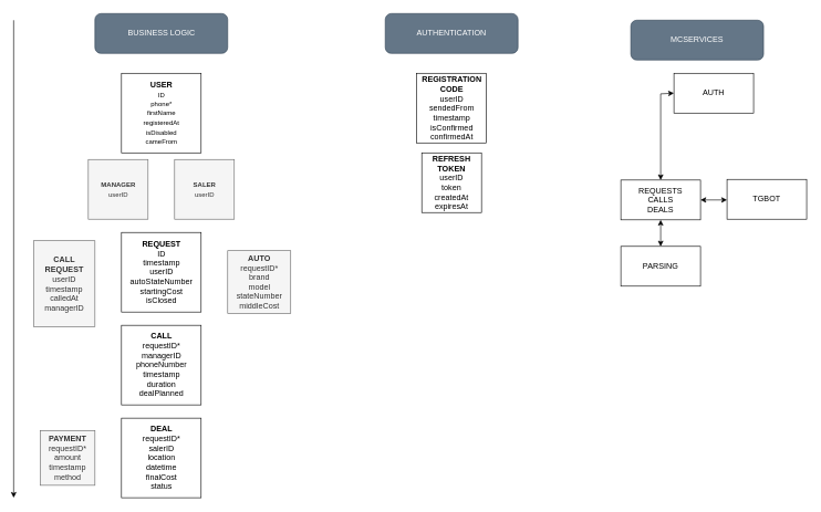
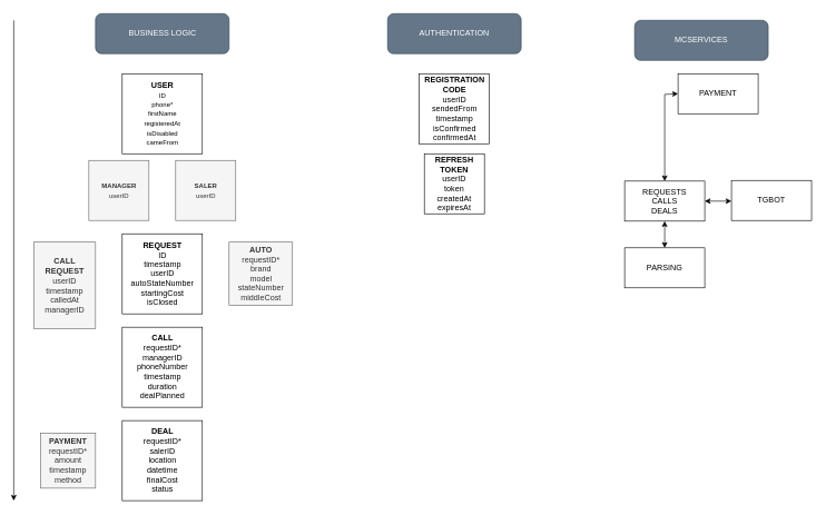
  <mxCell id="0" />
  <mxCell id="1" parent="0" />
  <mxCell id="2" value="&lt;b&gt;USER&lt;/b&gt;&lt;br&gt;&lt;font style=&quot;font-size: 10px;&quot;&gt;ID&lt;br&gt;phone*&lt;br&gt;firstName&lt;br&gt;registeredAt&lt;br&gt;isDisabled&lt;br&gt;cameFrom&lt;br&gt;&lt;/font&gt;" style="whiteSpace=wrap;html=1;aspect=fixed;" parent="1" vertex="1"><mxGeometry x="182.5" y="110" width="120" height="120" as="geometry" /></mxCell>
- <mxCell id="3" value="&lt;b&gt;AUTO&lt;/b&gt;&lt;br&gt;requestID*&lt;br&gt;brand&lt;br&gt;model&lt;br&gt;stateNumber&lt;br&gt;middleCost" style="whiteSpace=wrap;html=1;aspect=fixed;fillColor=#f5f5f5;fontColor=#333333;strokeColor=#666666;" parent="1" vertex="1"><mxGeometry x="342.5" y="377.5" width="95" height="95" as="geometry" /></mxCell>
+ <mxCell id="3" value="&lt;b&gt;AUTO&lt;/b&gt;&lt;br&gt;requestID*&lt;br&gt;brand&lt;br&gt;model&lt;br&gt;stateNumber&lt;br&gt;middleCost" style="whiteSpace=wrap;html=1;aspect=fixed;fillColor=#f5f5f5;fontColor=#333333;strokeColor=#666666;" parent="1" vertex="1"><mxGeometry x="342.5" y="362.5" width="95" height="95" as="geometry" /></mxCell>
  <mxCell id="4" value="&lt;b&gt;REQUEST&lt;br&gt;&lt;/b&gt;ID&lt;br&gt;timestamp&lt;br&gt;userID&lt;br&gt;autoStateNumber&lt;br&gt;startingCost&lt;br&gt;isClosed" style="whiteSpace=wrap;html=1;aspect=fixed;container=1;" parent="1" vertex="1"><mxGeometry x="182.5" y="350" width="120" height="120" as="geometry"><mxRectangle x="202.5" y="360" width="130" height="110" as="alternateBounds" /></mxGeometry></mxCell>
  <mxCell id="5" value="&lt;b&gt;CALL&lt;br&gt;&lt;/b&gt;requestID*&lt;br&gt;managerID&lt;br&gt;phoneNumber&lt;br&gt;timestamp&lt;br&gt;duration&lt;br&gt;dealPlanned" style="whiteSpace=wrap;html=1;aspect=fixed;" parent="1" vertex="1"><mxGeometry x="182.5" y="490" width="120" height="120" as="geometry" /></mxCell>
  <mxCell id="6" value="&lt;b&gt;DEAL&lt;/b&gt;&lt;br&gt;requestID*&lt;br&gt;salerID&lt;br&gt;location&lt;br&gt;datetime&lt;br&gt;finalCost&lt;br&gt;status" style="whiteSpace=wrap;html=1;aspect=fixed;" parent="1" vertex="1"><mxGeometry x="182.5" y="630" width="120" height="120" as="geometry" /></mxCell>
  <mxCell id="7" value="&lt;font style=&quot;font-size: 10px;&quot;&gt;&lt;b&gt;MANAGER&lt;br&gt;&lt;/b&gt;userID&lt;br&gt;&lt;/font&gt;" style="whiteSpace=wrap;html=1;aspect=fixed;fillColor=#f5f5f5;strokeColor=#666666;fontColor=#333333;" parent="1" vertex="1"><mxGeometry x="132.5" y="240" width="90" height="90" as="geometry" /></mxCell>
  <mxCell id="8" value="&lt;font style=&quot;font-size: 10px;&quot;&gt;&lt;b&gt;SALER&lt;br&gt;&lt;/b&gt;userID&lt;br&gt;&lt;/font&gt;" style="whiteSpace=wrap;html=1;aspect=fixed;fillColor=#f5f5f5;strokeColor=#666666;fontColor=#333333;" parent="1" vertex="1"><mxGeometry x="262.5" y="240" width="90" height="90" as="geometry" /></mxCell>
  <mxCell id="9" value="&lt;b&gt;PAYMENT&lt;br&gt;&lt;/b&gt;requestID*&lt;br&gt;amount&lt;br&gt;timestamp&lt;br&gt;method" style="whiteSpace=wrap;html=1;aspect=fixed;fillColor=#f5f5f5;fontColor=#333333;strokeColor=#666666;" parent="1" vertex="1"><mxGeometry x="60" y="648.75" width="82.5" height="82.5" as="geometry" /></mxCell>
  <mxCell id="10" value="BUSINESS LOGIC" style="rounded=1;whiteSpace=wrap;html=1;fillColor=#647687;strokeColor=#314354;fontColor=#ffffff;" parent="1" vertex="1"><mxGeometry x="142.5" y="20" width="200" height="60" as="geometry" /></mxCell>
  <mxCell id="11" value="" style="endArrow=classic;html=1;rounded=0;" parent="1" edge="1"><mxGeometry width="50" height="50" relative="1" as="geometry"><mxPoint x="20" y="30" as="sourcePoint" /><mxPoint x="20" y="750" as="targetPoint" /></mxGeometry></mxCell>
  <mxCell id="12" value="&lt;b&gt;REGISTRATION&lt;/b&gt;&lt;br&gt;&lt;b&gt;CODE&lt;/b&gt;&lt;br&gt;userID&lt;br&gt;sendedFrom&lt;br&gt;timestamp&lt;br&gt;isConfirmed&lt;br&gt;confirmedAt" style="whiteSpace=wrap;html=1;aspect=fixed;" parent="1" vertex="1"><mxGeometry x="627.5" y="110" width="105" height="105" as="geometry" /></mxCell>
  <mxCell id="13" value="&lt;b&gt;REFRESH&lt;/b&gt;&lt;br&gt;&lt;b&gt;TOKEN&lt;/b&gt;&lt;br&gt;userID&lt;br&gt;token&lt;br&gt;createdAt&lt;br&gt;expiresAt" style="whiteSpace=wrap;html=1;aspect=fixed;" parent="1" vertex="1"><mxGeometry x="635" y="230" width="90" height="90" as="geometry" /></mxCell>
  <mxCell id="14" value="AUTHENTICATION" style="rounded=1;whiteSpace=wrap;html=1;fillColor=#647687;strokeColor=#314354;fontColor=#ffffff;" parent="1" vertex="1"><mxGeometry x="580" y="20" width="200" height="60" as="geometry" /></mxCell>
  <mxCell id="15" value="&lt;b&gt;CALL&lt;/b&gt;&lt;br&gt;&lt;b&gt;REQUEST&lt;br&gt;&lt;/b&gt;userID&lt;br&gt;timestamp&lt;br&gt;calledAt&lt;br&gt;managerID" style="whiteSpace=wrap;html=1;aspect=fixed;fillColor=#f5f5f5;fontColor=#333333;strokeColor=#666666;" parent="1" vertex="1"><mxGeometry x="50" y="362.5" width="92.5" height="130" as="geometry" /></mxCell>
  <mxCell id="16" value="MCSERVICES" style="rounded=1;whiteSpace=wrap;html=1;fillColor=#647687;strokeColor=#314354;fontColor=#ffffff;" vertex="1" parent="1"><mxGeometry x="950" y="30" width="200" height="60" as="geometry" /></mxCell>
  <mxCell id="17" value="REQUESTS&lt;br&gt;CALLS&lt;br&gt;DEALS" style="rounded=0;whiteSpace=wrap;html=1;" vertex="1" parent="1"><mxGeometry x="935" y="271" width="120" height="60" as="geometry" /></mxCell>
  <mxCell id="18" value="PARSING" style="rounded=0;whiteSpace=wrap;html=1;" vertex="1" parent="1"><mxGeometry x="935" y="371" width="120" height="60" as="geometry" /></mxCell>
  <mxCell id="19" value="TGBOT" style="rounded=0;whiteSpace=wrap;html=1;" vertex="1" parent="1"><mxGeometry x="1095" y="270" width="120" height="60" as="geometry" /></mxCell>
- <mxCell id="20" value="AUTH" style="rounded=0;whiteSpace=wrap;html=1;" vertex="1" parent="1"><mxGeometry x="1015" y="110" width="120" height="60" as="geometry" /></mxCell>
+ <mxCell id="20" value="PAYMENT" style="rounded=0;whiteSpace=wrap;html=1;" vertex="1" parent="1"><mxGeometry x="1015" y="110" width="120" height="60" as="geometry" /></mxCell>
  <mxCell id="21" value="" style="endArrow=classic;startArrow=classic;html=1;rounded=0;exitX=0.5;exitY=0;exitDx=0;exitDy=0;entryX=0;entryY=0.5;entryDx=0;entryDy=0;" edge="1" parent="1" source="17" target="20"><mxGeometry width="50" height="50" relative="1" as="geometry"><mxPoint x="1015" y="291" as="sourcePoint" /><mxPoint x="1075" y="211" as="targetPoint" /><Array as="points"><mxPoint x="995" y="141" /></Array></mxGeometry></mxCell>
  <mxCell id="22" value="" style="endArrow=classic;startArrow=classic;html=1;rounded=0;entryX=0.5;entryY=1;entryDx=0;entryDy=0;exitX=0.5;exitY=0;exitDx=0;exitDy=0;" edge="1" parent="1" source="18" target="17"><mxGeometry width="50" height="50" relative="1" as="geometry"><mxPoint x="985" y="401" as="sourcePoint" /><mxPoint x="1035" y="351" as="targetPoint" /></mxGeometry></mxCell>
  <mxCell id="23" value="" style="endArrow=classic;startArrow=classic;html=1;rounded=0;exitX=1;exitY=0.5;exitDx=0;exitDy=0;" edge="1" parent="1" source="17"><mxGeometry width="50" height="50" relative="1" as="geometry"><mxPoint x="1085" y="351" as="sourcePoint" /><mxPoint x="1095" y="301" as="targetPoint" /></mxGeometry></mxCell>
